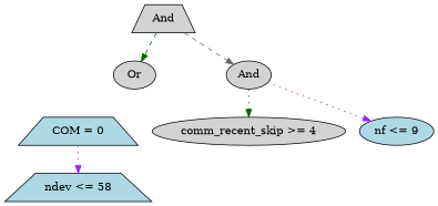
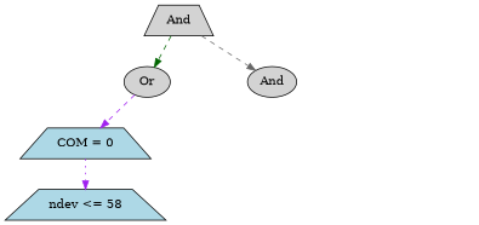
  digraph {
    node [fillcolor=lightgrey shape=ellipse style=filled]
    edge [color=purple style=dashed]
    n1 [height=0.5 label=And shape=trapezium width=0.75]
    n2 [height=0.5 label=Or width=0.75]
    n3 [height=0.5 label=And width=0.75]
    n4 [fillcolor=lightblue height=0.5 label="COM = 0" shape=trapezium width=1.2818]
-   n5 [height=0.5 label="comm_recent_skip >= 4" width=2.7984]
-   n6 [fillcolor=lightblue height=0.5 label="nf <= 9" width=1.0652]
    n7 [fillcolor=lightblue height=0.5 label="ndev <= 58" shape=trapezium width=1.4624]
    n1 -> n2 [color=darkgreen]
    n1 -> n3 [color=gray40]
-   n3 -> n5 [color=darkgreen style=dotted]
-   n3 -> n6 [style=dotted]
+   n2 -> n4
    n4 -> n7 [style=dotted]
  }
